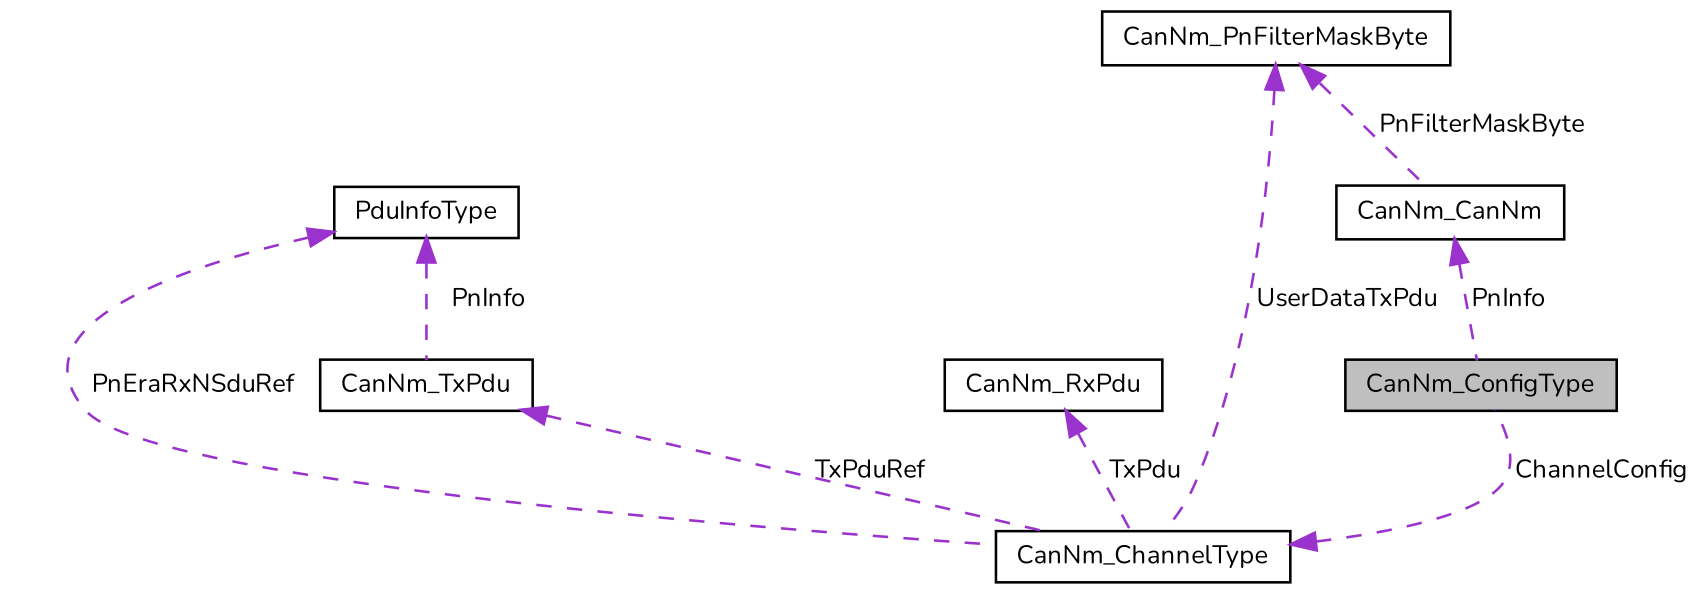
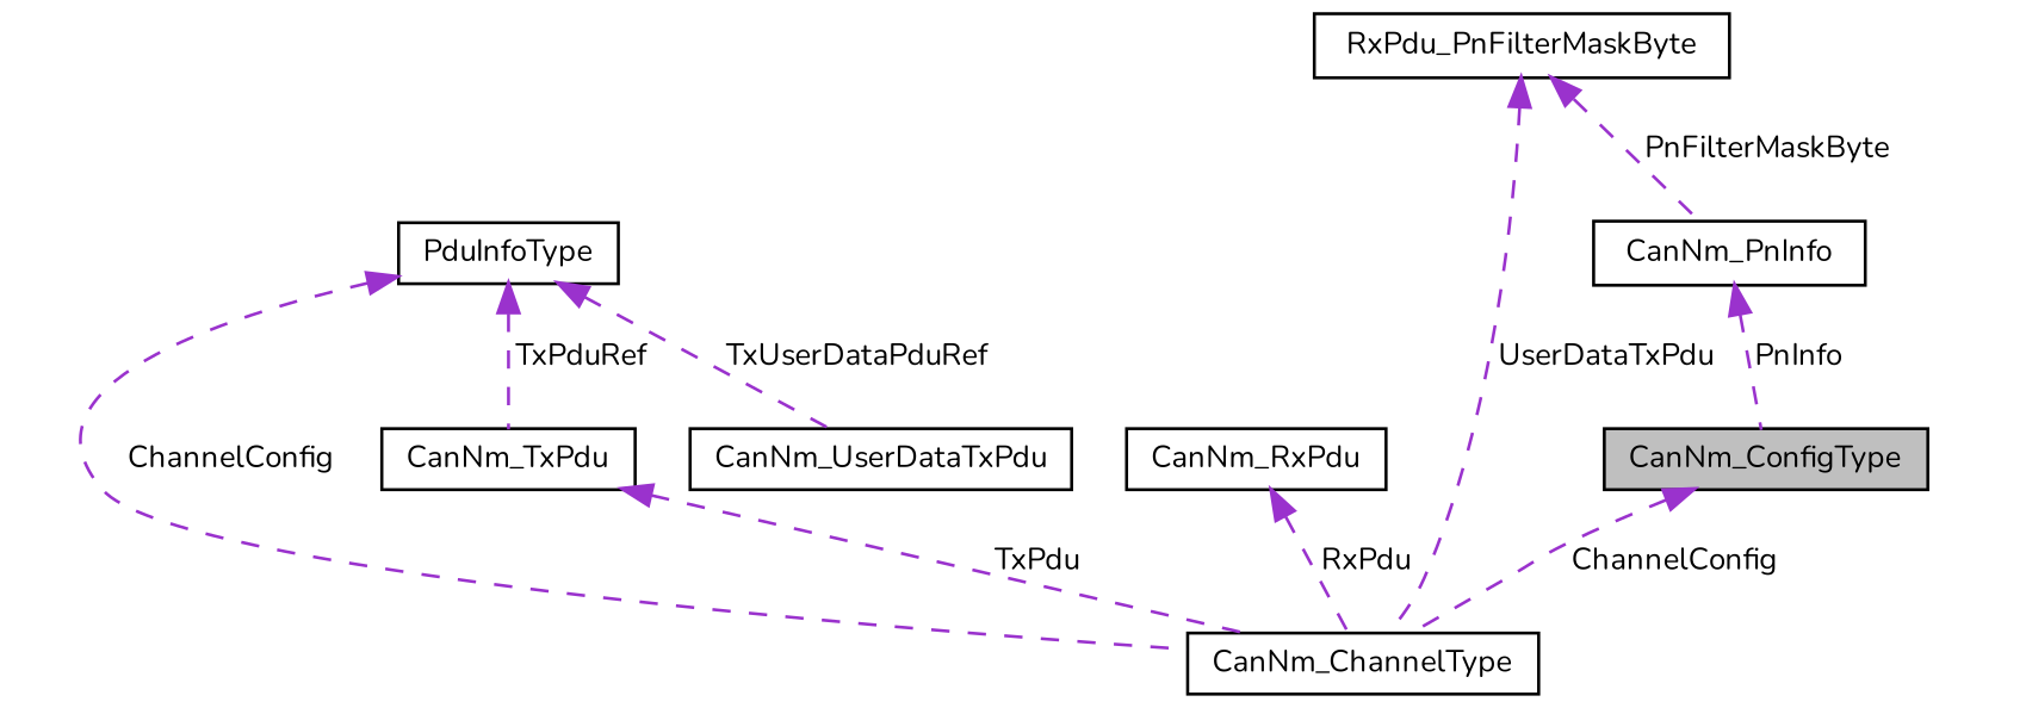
  digraph {
    fontname=Nunito
    node [color=black fillcolor=white fontname=Nunito fontsize=10 shape=record style=filled]
    edge [color=darkorchid3 dir=back fontname=Nunito fontsize=10 labelfontname=Helvetica labelfontsize=10 style=dashed]
    n1 [fillcolor=grey75 fontcolor=black height=0.2 label=CanNm_ConfigType width=0.4]
    n2 [height=0.2 label=PduInfoType width=0.4]
    n3 [height=0.2 label=CanNm_ChannelType width=0.4]
    n4 [height=0.2 label=CanNm_TxPdu width=0.4]
+   n5 [height=0.2 label=CanNm_UserDataTxPdu width=0.4]
    n6 [height=0.2 label=CanNm_RxPdu width=0.4]
-   n7 [height=0.2 label=CanNm_CanNm width=0.4]
-   n8 [height=0.2 label=CanNm_PnFilterMaskByte width=0.4]
-   n2 -> n3 [label=" PnEraRxNSduRef"]
-   n2 -> n4 [label=" PnInfo"]
-   n3 -> n1 [label=" ChannelConfig"]
-   n4 -> n3 [label=" TxPduRef"]
-   n6 -> n3 [label=" TxPdu"]
+   n7 [height=0.2 label=CanNm_PnInfo width=0.4]
+   n8 [height=0.2 label=RxPdu_PnFilterMaskByte width=0.4]
+   n2 -> n3 [label=" ChannelConfig"]
+   n2 -> n4 [label=" TxPduRef"]
+   n2 -> n5 [label=" TxUserDataPduRef"]
+   n1 -> n3 [label=" ChannelConfig"]
+   n4 -> n3 [label=" TxPdu"]
+   n6 -> n3 [label=" RxPdu"]
    n7 -> n1 [label=" PnInfo"]
    n8 -> n3 [label=" UserDataTxPdu"]
    n8 -> n7 [label=" PnFilterMaskByte"]
  }
